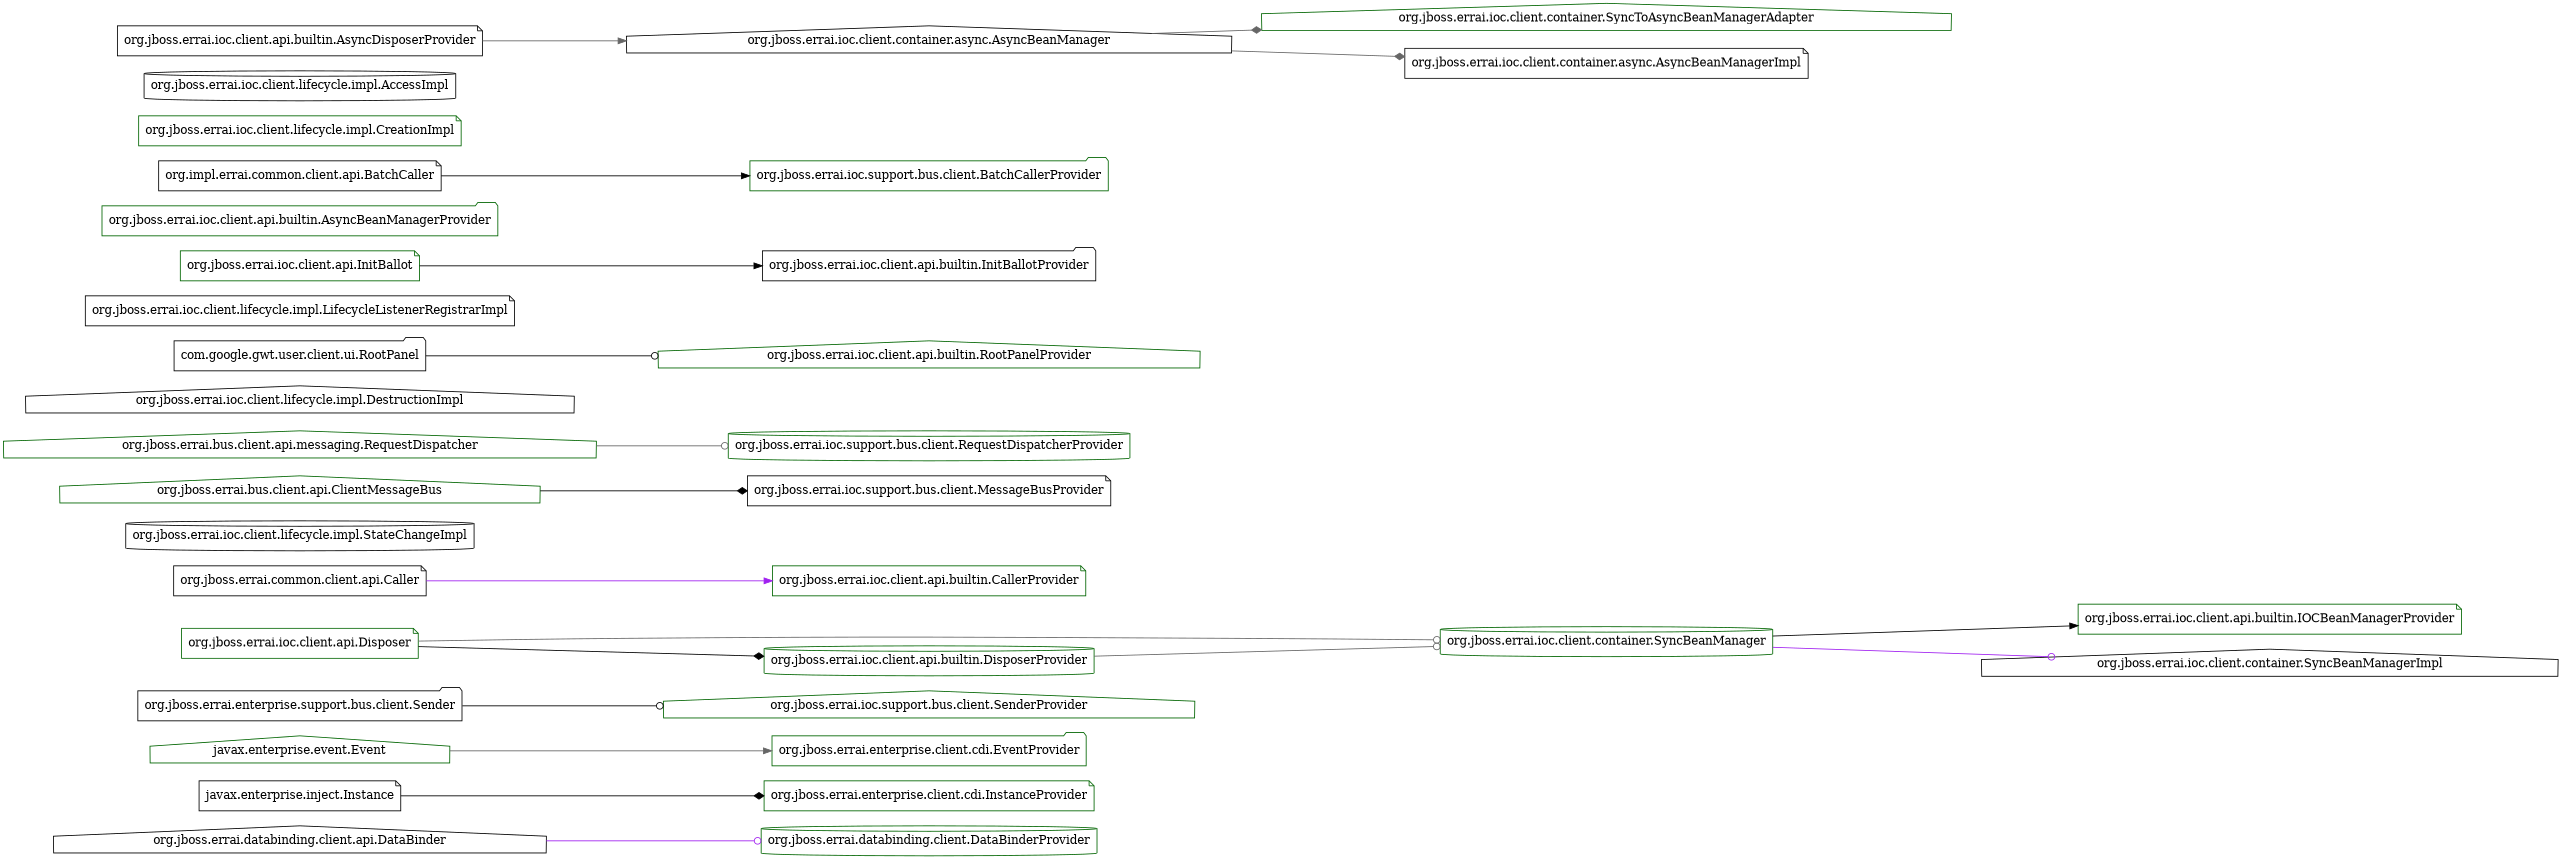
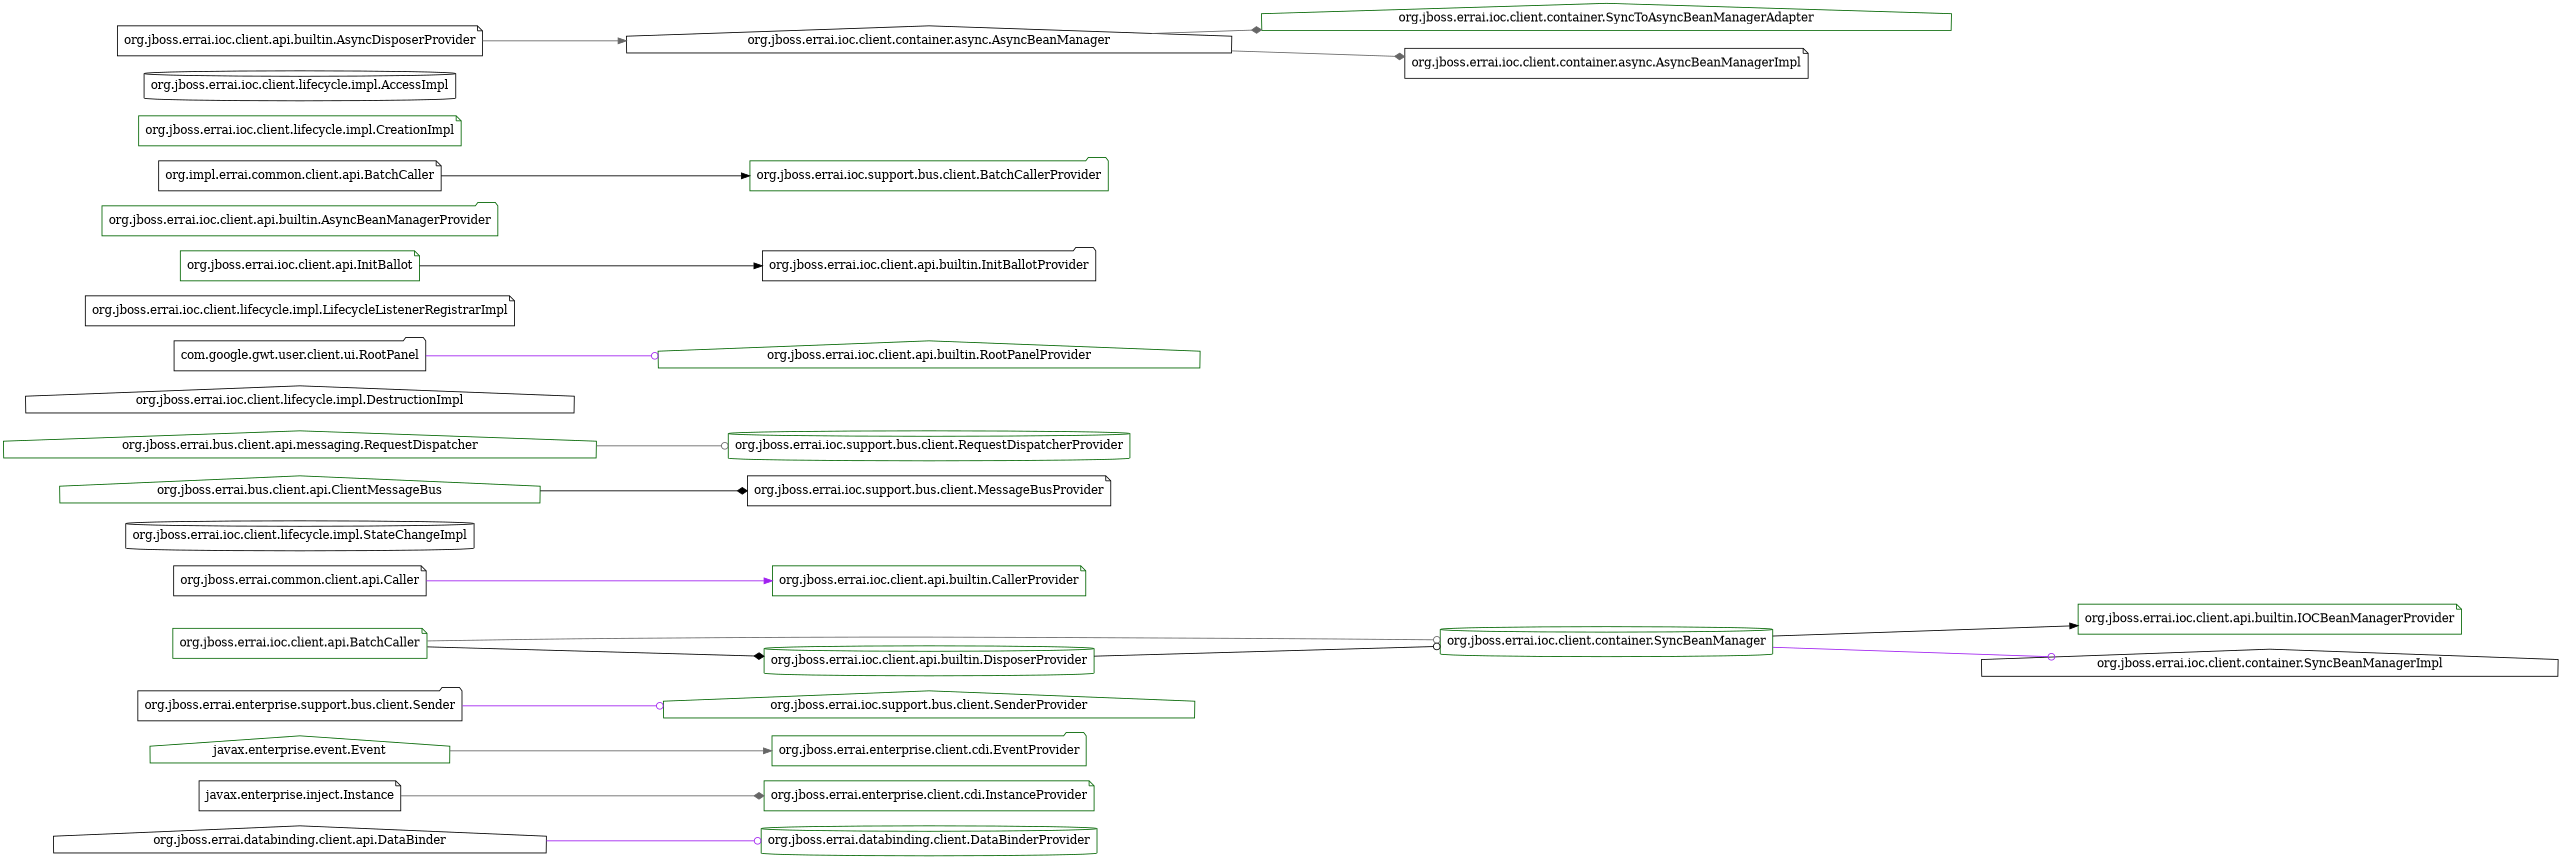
  digraph {
    rankdir=LR
    node [color=darkgreen shape=note]
    edge [arrowhead=odot color=gray40]
    "org.jboss.errai.databinding.client.api.DataBinder" [color=black shape=house]
    "org.jboss.errai.databinding.client.DataBinderProvider" [shape=cylinder]
    "javax.enterprise.inject.Instance" [color=black]
    "org.jboss.errai.enterprise.client.cdi.InstanceProvider"
    "javax.enterprise.event.Event" [shape=house]
    "org.jboss.errai.enterprise.client.cdi.EventProvider" [shape=folder]
    n7 [color=black label="org.jboss.errai.enterprise.support.bus.client.Sender" shape=folder]
    "org.jboss.errai.ioc.support.bus.client.SenderProvider" [shape=house]
    "org.jboss.errai.ioc.client.container.SyncBeanManager" [shape=cylinder]
    "org.jboss.errai.ioc.client.api.builtin.IOCBeanManagerProvider"
    "org.jboss.errai.ioc.client.container.SyncBeanManagerImpl" [color=black shape=house]
    "org.jboss.errai.common.client.api.Caller" [color=black]
    "org.jboss.errai.ioc.client.api.builtin.CallerProvider"
    "org.jboss.errai.ioc.client.lifecycle.impl.StateChangeImpl" [color=black shape=cylinder]
    "org.jboss.errai.bus.client.api.ClientMessageBus" [shape=house]
    "org.jboss.errai.ioc.support.bus.client.MessageBusProvider" [color=black]
    "org.jboss.errai.bus.client.api.messaging.RequestDispatcher" [shape=house]
    "org.jboss.errai.ioc.support.bus.client.RequestDispatcherProvider" [shape=cylinder]
    "org.jboss.errai.ioc.client.lifecycle.impl.DestructionImpl" [color=black shape=house]
    "com.google.gwt.user.client.ui.RootPanel" [color=black shape=folder]
    "org.jboss.errai.ioc.client.api.builtin.RootPanelProvider" [shape=house]
    "org.jboss.errai.ioc.client.lifecycle.impl.LifecycleListenerRegistrarImpl" [color=black]
    "org.jboss.errai.ioc.client.api.builtin.InitBallotProvider" [color=black shape=folder]
    "org.jboss.errai.ioc.client.api.InitBallot"
    "org.jboss.errai.ioc.client.api.builtin.AsyncBeanManagerProvider" [shape=folder]
    "org.jboss.errai.ioc.client.api.builtin.DisposerProvider" [shape=cylinder]
-   "org.jboss.errai.ioc.client.api.Disposer"
+   "org.jboss.errai.ioc.client.api.Disposer" [label="org.jboss.errai.ioc.client.api.BatchCaller"]
    n28 [color=black label="org.impl.errai.common.client.api.BatchCaller"]
    "org.jboss.errai.ioc.support.bus.client.BatchCallerProvider" [shape=folder]
    "org.jboss.errai.ioc.client.lifecycle.impl.CreationImpl"
    "org.jboss.errai.ioc.client.lifecycle.impl.AccessImpl" [color=black shape=cylinder]
    "org.jboss.errai.ioc.client.container.async.AsyncBeanManager" [color=black shape=house]
    "org.jboss.errai.ioc.client.container.SyncToAsyncBeanManagerAdapter" [shape=house]
    "org.jboss.errai.ioc.client.container.async.AsyncBeanManagerImpl" [color=black]
    "org.jboss.errai.ioc.client.api.builtin.AsyncDisposerProvider" [color=black]
    "org.jboss.errai.databinding.client.api.DataBinder" -> "org.jboss.errai.databinding.client.DataBinderProvider" [color=purple]
-   "javax.enterprise.inject.Instance" -> "org.jboss.errai.enterprise.client.cdi.InstanceProvider" [arrowhead=diamond color=black]
+   "javax.enterprise.inject.Instance" -> "org.jboss.errai.enterprise.client.cdi.InstanceProvider" [arrowhead=diamond]
    "javax.enterprise.event.Event" -> "org.jboss.errai.enterprise.client.cdi.EventProvider" [arrowhead=normal]
-   n7 -> "org.jboss.errai.ioc.support.bus.client.SenderProvider" [color=black]
+   n7 -> "org.jboss.errai.ioc.support.bus.client.SenderProvider" [color=purple]
    "org.jboss.errai.ioc.client.container.SyncBeanManager" -> "org.jboss.errai.ioc.client.api.builtin.IOCBeanManagerProvider" [arrowhead=normal color=black]
    "org.jboss.errai.ioc.client.container.SyncBeanManager" -> "org.jboss.errai.ioc.client.container.SyncBeanManagerImpl" [color=purple]
    "org.jboss.errai.common.client.api.Caller" -> "org.jboss.errai.ioc.client.api.builtin.CallerProvider" [arrowhead=normal color=purple]
    "org.jboss.errai.bus.client.api.ClientMessageBus" -> "org.jboss.errai.ioc.support.bus.client.MessageBusProvider" [arrowhead=diamond color=black]
    "org.jboss.errai.bus.client.api.messaging.RequestDispatcher" -> "org.jboss.errai.ioc.support.bus.client.RequestDispatcherProvider"
-   "com.google.gwt.user.client.ui.RootPanel" -> "org.jboss.errai.ioc.client.api.builtin.RootPanelProvider" [color=black]
+   "com.google.gwt.user.client.ui.RootPanel" -> "org.jboss.errai.ioc.client.api.builtin.RootPanelProvider" [color=purple]
    "org.jboss.errai.ioc.client.api.InitBallot" -> "org.jboss.errai.ioc.client.api.builtin.InitBallotProvider" [arrowhead=normal color=black]
-   "org.jboss.errai.ioc.client.api.builtin.DisposerProvider" -> "org.jboss.errai.ioc.client.container.SyncBeanManager"
+   "org.jboss.errai.ioc.client.api.builtin.DisposerProvider" -> "org.jboss.errai.ioc.client.container.SyncBeanManager" [color=black]
    "org.jboss.errai.ioc.client.api.Disposer" -> "org.jboss.errai.ioc.client.container.SyncBeanManager"
    "org.jboss.errai.ioc.client.api.Disposer" -> "org.jboss.errai.ioc.client.api.builtin.DisposerProvider" [arrowhead=diamond color=black]
    n28 -> "org.jboss.errai.ioc.support.bus.client.BatchCallerProvider" [arrowhead=normal color=black]
    "org.jboss.errai.ioc.client.container.async.AsyncBeanManager" -> "org.jboss.errai.ioc.client.container.SyncToAsyncBeanManagerAdapter" [arrowhead=diamond]
    "org.jboss.errai.ioc.client.container.async.AsyncBeanManager" -> "org.jboss.errai.ioc.client.container.async.AsyncBeanManagerImpl" [arrowhead=diamond]
    "org.jboss.errai.ioc.client.api.builtin.AsyncDisposerProvider" -> "org.jboss.errai.ioc.client.container.async.AsyncBeanManager" [arrowhead=normal]
  }
